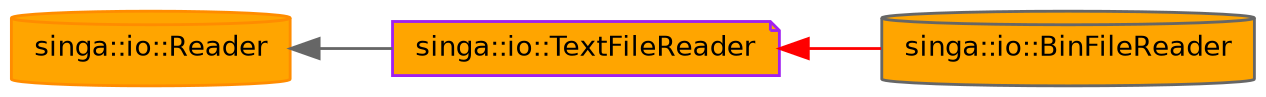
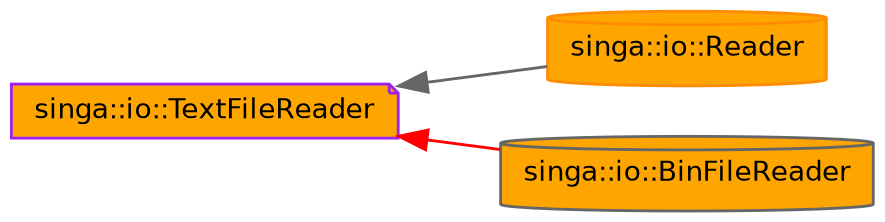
  digraph {
    rankdir=LR
    node [fillcolor=orange fontname=Helvetica fontsize=10 shape=cylinder style=filled]
    edge [dir=back fontname=Helvetica fontsize=10 labelfontname=Helvetica labelfontsize=10 style=solid]
    n1 [color=darkorange height=0.2 label="singa::io::Reader" width=0.4]
    n2 [color=purple height=0.2 label="singa::io::TextFileReader" shape=note width=0.4]
    n3 [color=gray40 height=0.2 label="singa::io::BinFileReader" width=0.4]
-   n1 -> n2 [color=gray40]
+   n2 -> n1 [color=gray40]
    n2 -> n3 [color=red]
  }
